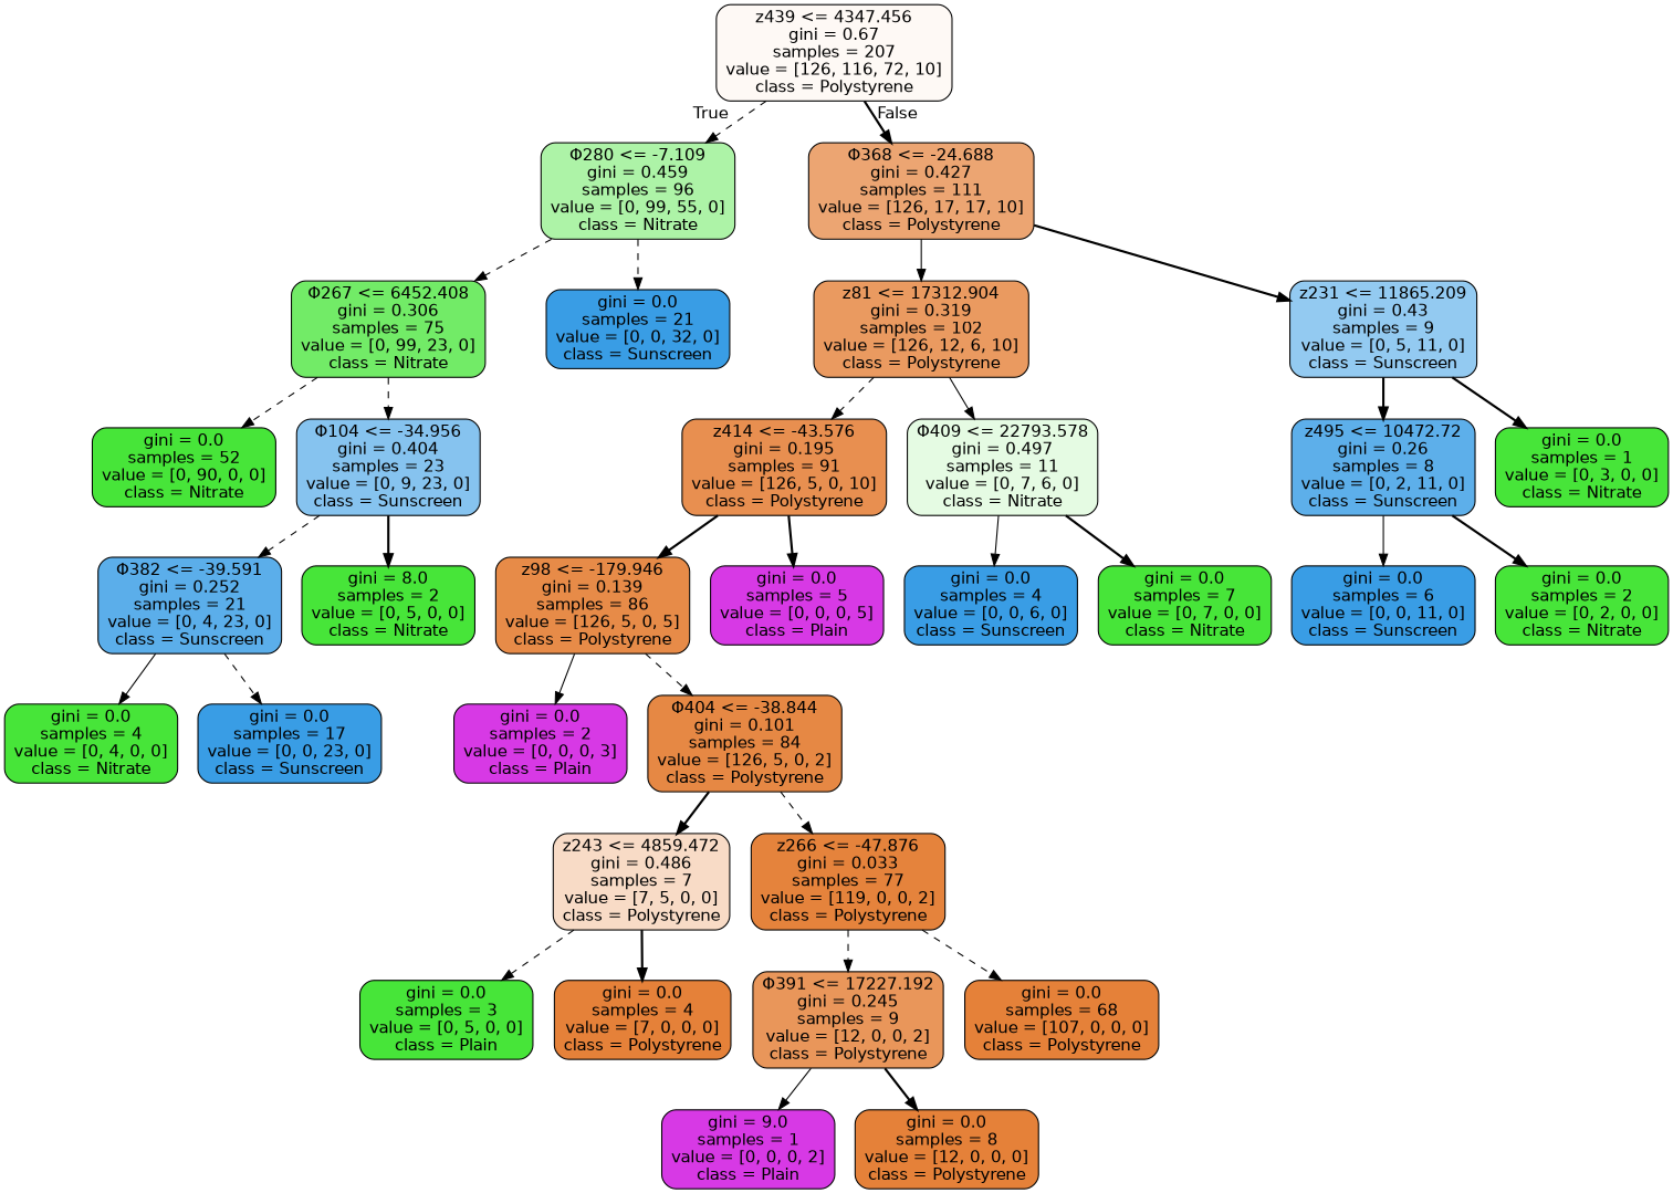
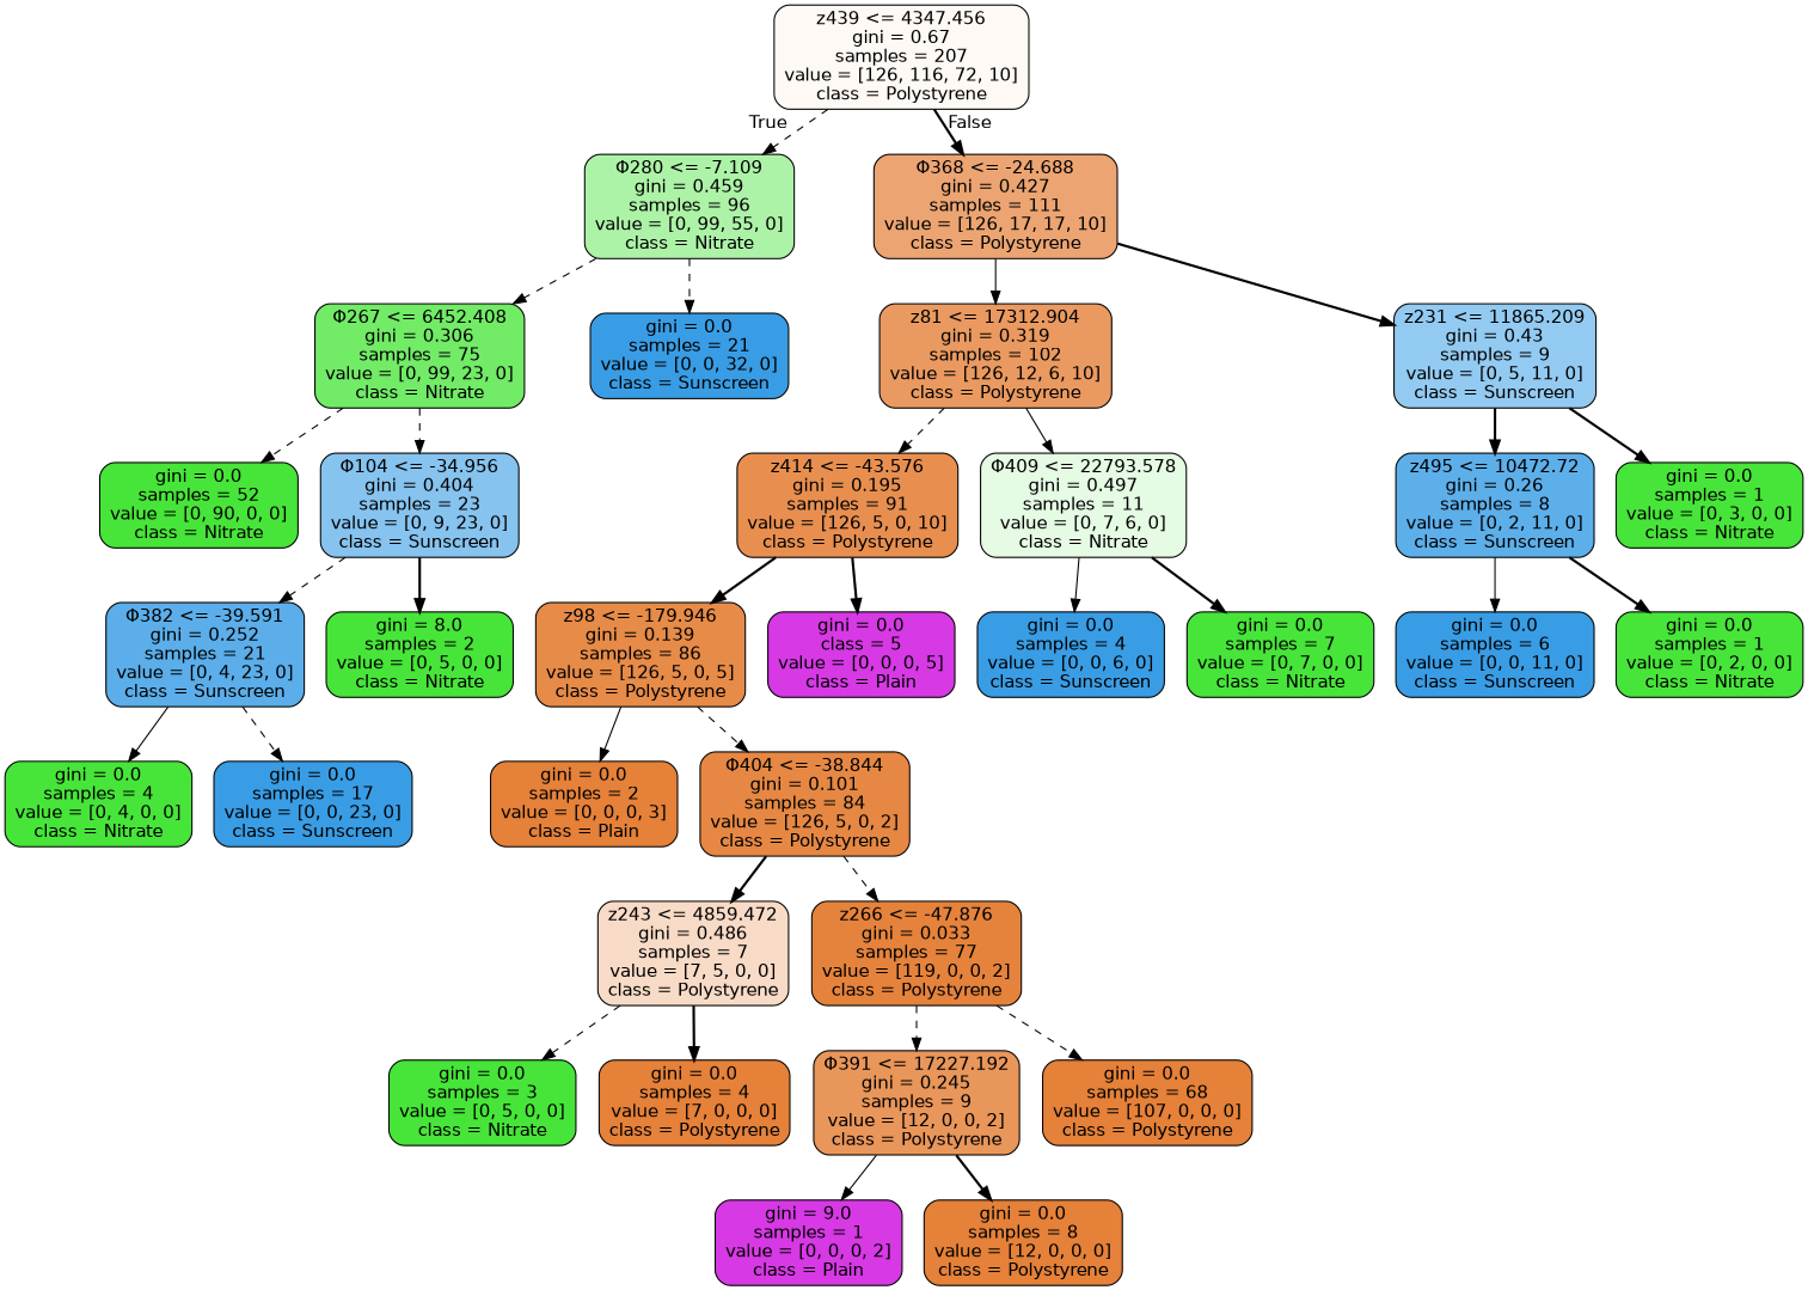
  digraph {
    node [color=black fillcolor="#47e539" fontname=helvetica shape=box style="filled, rounded"]
    edge [fontname=helvetica style=dashed]
    n1 [fillcolor="#fef9f5" label="z439 <= 4347.456\ngini = 0.67\nsamples = 207\nvalue = [126, 116, 72, 10]\nclass = Polystyrene"]
    n2 [fillcolor="#adf3a7" label="Φ280 <= -7.109\ngini = 0.459\nsamples = 96\nvalue = [0, 99, 55, 0]\nclass = Nitrate"]
    n3 [fillcolor="#eca572" label="Φ368 <= -24.688\ngini = 0.427\nsamples = 111\nvalue = [126, 17, 17, 10]\nclass = Polystyrene"]
    n4 [fillcolor="#72eb67" label="Φ267 <= 6452.408\ngini = 0.306\nsamples = 75\nvalue = [0, 99, 23, 0]\nclass = Nitrate"]
    n5 [fillcolor="#399de5" label="gini = 0.0\nsamples = 21\nvalue = [0, 0, 32, 0]\nclass = Sunscreen"]
    n6 [fillcolor="#ea9a60" label="z81 <= 17312.904\ngini = 0.319\nsamples = 102\nvalue = [126, 12, 6, 10]\nclass = Polystyrene"]
    n7 [fillcolor="#93caf1" label="z231 <= 11865.209\ngini = 0.43\nsamples = 9\nvalue = [0, 5, 11, 0]\nclass = Sunscreen"]
    n8 [label="gini = 0.0\nsamples = 52\nvalue = [0, 90, 0, 0]\nclass = Nitrate"]
    n9 [fillcolor="#86c3ef" label="Φ104 <= -34.956\ngini = 0.404\nsamples = 23\nvalue = [0, 9, 23, 0]\nclass = Sunscreen"]
    n10 [fillcolor="#5baeea" label="Φ382 <= -39.591\ngini = 0.252\nsamples = 21\nvalue = [0, 4, 23, 0]\nclass = Sunscreen"]
    n11 [label="gini = 8.0\nsamples = 2\nvalue = [0, 5, 0, 0]\nclass = Nitrate"]
    n12 [label="gini = 0.0\nsamples = 4\nvalue = [0, 4, 0, 0]\nclass = Nitrate"]
    n13 [fillcolor="#399de5" label="gini = 0.0\nsamples = 17\nvalue = [0, 0, 23, 0]\nclass = Sunscreen"]
    n14 [fillcolor="#e88f50" label="z414 <= -43.576\ngini = 0.195\nsamples = 91\nvalue = [126, 5, 0, 10]\nclass = Polystyrene"]
    n15 [fillcolor="#e5fbe3" label="Φ409 <= 22793.578\ngini = 0.497\nsamples = 11\nvalue = [0, 7, 6, 0]\nclass = Nitrate"]
    n16 [fillcolor="#5dafea" label="z495 <= 10472.72\ngini = 0.26\nsamples = 8\nvalue = [0, 2, 11, 0]\nclass = Sunscreen"]
    n17 [label="gini = 0.0\nsamples = 1\nvalue = [0, 3, 0, 0]\nclass = Nitrate"]
    n18 [fillcolor="#e78b48" label="z98 <= -179.946\ngini = 0.139\nsamples = 86\nvalue = [126, 5, 0, 5]\nclass = Polystyrene"]
-   n19 [fillcolor="#d739e5" label="gini = 0.0\nsamples = 5\nvalue = [0, 0, 0, 5]\nclass = Plain"]
+   n19 [fillcolor="#d739e5" label="gini = 0.0\nclass = 5\nvalue = [0, 0, 0, 5]\nclass = Plain"]
    n20 [fillcolor="#399de5" label="gini = 0.0\nsamples = 4\nvalue = [0, 0, 6, 0]\nclass = Sunscreen"]
    n21 [label="gini = 0.0\nsamples = 7\nvalue = [0, 7, 0, 0]\nclass = Nitrate"]
-   n22 [fillcolor="#d739e5" label="gini = 0.0\nsamples = 2\nvalue = [0, 0, 0, 3]\nclass = Plain"]
+   n22 [fillcolor="#e58139" label="gini = 0.0\nsamples = 2\nvalue = [0, 0, 0, 3]\nclass = Plain"]
    n23 [fillcolor="#e68844" label="Φ404 <= -38.844\ngini = 0.101\nsamples = 84\nvalue = [126, 5, 0, 2]\nclass = Polystyrene"]
    n24 [fillcolor="#f8dbc6" label="z243 <= 4859.472\ngini = 0.486\nsamples = 7\nvalue = [7, 5, 0, 0]\nclass = Polystyrene"]
    n25 [fillcolor="#e5833c" label="z266 <= -47.876\ngini = 0.033\nsamples = 77\nvalue = [119, 0, 0, 2]\nclass = Polystyrene"]
-   n26 [label="gini = 0.0\nsamples = 3\nvalue = [0, 5, 0, 0]\nclass = Plain"]
+   n26 [label="gini = 0.0\nsamples = 3\nvalue = [0, 5, 0, 0]\nclass = Nitrate"]
    n27 [fillcolor="#e58139" label="gini = 0.0\nsamples = 4\nvalue = [7, 0, 0, 0]\nclass = Polystyrene"]
    n28 [fillcolor="#e9965a" label="Φ391 <= 17227.192\ngini = 0.245\nsamples = 9\nvalue = [12, 0, 0, 2]\nclass = Polystyrene"]
    n29 [fillcolor="#e58139" label="gini = 0.0\nsamples = 68\nvalue = [107, 0, 0, 0]\nclass = Polystyrene"]
    n30 [fillcolor="#d739e5" label="gini = 9.0\nsamples = 1\nvalue = [0, 0, 0, 2]\nclass = Plain"]
    n31 [fillcolor="#e58139" label="gini = 0.0\nsamples = 8\nvalue = [12, 0, 0, 0]\nclass = Polystyrene"]
    n32 [fillcolor="#399de5" label="gini = 0.0\nsamples = 6\nvalue = [0, 0, 11, 0]\nclass = Sunscreen"]
-   n33 [label="gini = 0.0\nsamples = 2\nvalue = [0, 2, 0, 0]\nclass = Nitrate"]
+   n33 [label="gini = 0.0\nsamples = 1\nvalue = [0, 2, 0, 0]\nclass = Nitrate"]
    n1 -> n2 [headlabel=True labelangle=45 labeldistance=2.5]
    n1 -> n3 [headlabel=False labelangle=-45 labeldistance=2.5 style=bold]
    n2 -> n4
    n2 -> n5
    n3 -> n6 [style=solid]
    n3 -> n7 [style=bold]
    n4 -> n8
    n4 -> n9
    n6 -> n14
    n6 -> n15 [style=solid]
    n7 -> n16 [style=bold]
    n7 -> n17 [style=bold]
    n9 -> n10
    n9 -> n11 [style=bold]
    n10 -> n12 [style=solid]
    n10 -> n13
    n14 -> n18 [style=bold]
    n14 -> n19 [style=bold]
    n15 -> n20 [style=solid]
    n15 -> n21 [style=bold]
    n16 -> n32 [style=solid]
    n16 -> n33 [style=bold]
    n18 -> n22 [style=solid]
    n18 -> n23
    n23 -> n24 [style=bold]
    n23 -> n25
    n24 -> n26
    n24 -> n27 [style=bold]
    n25 -> n28
    n25 -> n29
    n28 -> n30 [style=solid]
    n28 -> n31 [style=bold]
  }
